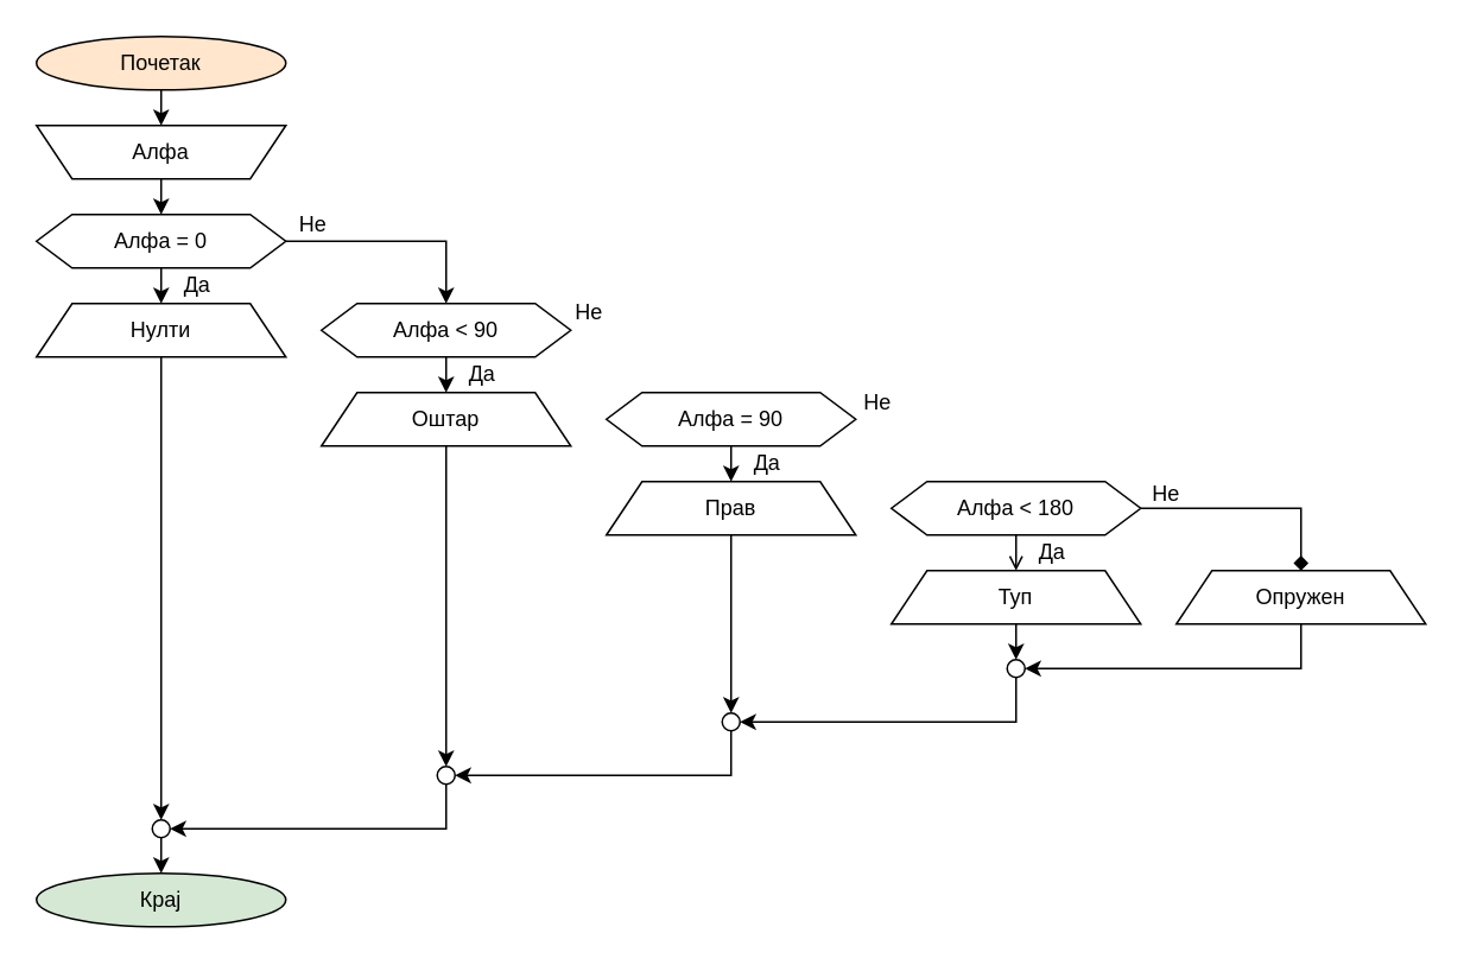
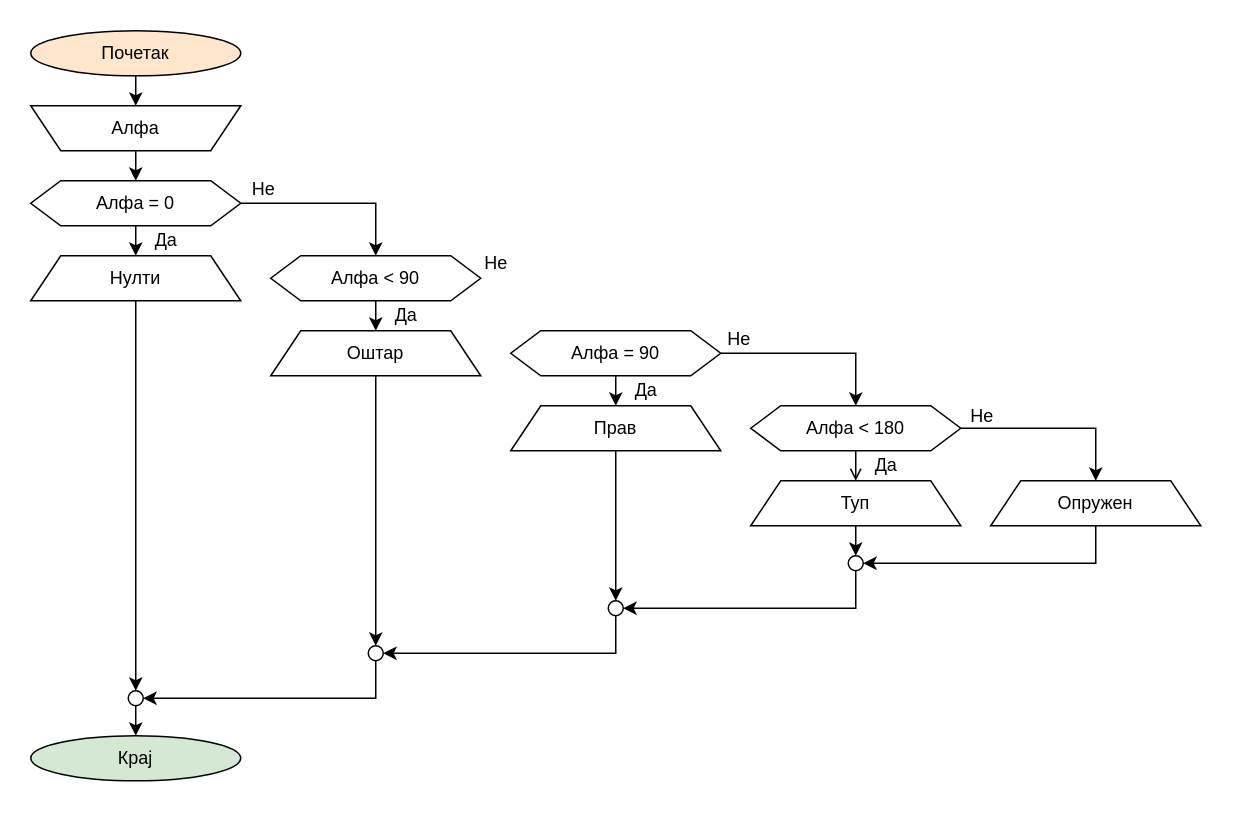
  <mxCell id="0" />
  <mxCell id="1" parent="0" />
  <mxCell id="2" style="edgeStyle=orthogonalEdgeStyle;rounded=0;orthogonalLoop=1;jettySize=auto;html=1;exitX=0.5;exitY=1;exitDx=0;exitDy=0;entryX=0.5;entryY=1;entryDx=0;entryDy=0;" edge="1" parent="1" source="3" target="5"><mxGeometry relative="1" as="geometry" /></mxCell>
  <mxCell id="3" value="Почетак" style="ellipse;whiteSpace=wrap;html=1;fillColor=#ffe6cc;" vertex="1" parent="1"><mxGeometry x="20" y="20" width="140" height="30" as="geometry" /></mxCell>
  <mxCell id="4" style="edgeStyle=orthogonalEdgeStyle;rounded=0;orthogonalLoop=1;jettySize=auto;html=1;exitX=0.5;exitY=0;exitDx=0;exitDy=0;entryX=0.5;entryY=0;entryDx=0;entryDy=0;" edge="1" parent="1" source="5" target="8"><mxGeometry relative="1" as="geometry" /></mxCell>
  <mxCell id="5" value="Алфа" style="shape=trapezoid;perimeter=trapezoidPerimeter;whiteSpace=wrap;html=1;fixedSize=1;direction=west;" vertex="1" parent="1"><mxGeometry x="20" y="70" width="140" height="30" as="geometry" /></mxCell>
  <mxCell id="6" style="edgeStyle=orthogonalEdgeStyle;rounded=0;orthogonalLoop=1;jettySize=auto;html=1;exitX=0.5;exitY=1;exitDx=0;exitDy=0;entryX=0.5;entryY=0;entryDx=0;entryDy=0;" edge="1" parent="1" source="8" target="19"><mxGeometry relative="1" as="geometry" /></mxCell>
  <mxCell id="7" style="edgeStyle=orthogonalEdgeStyle;rounded=0;orthogonalLoop=1;jettySize=auto;html=1;exitX=1;exitY=0.5;exitDx=0;exitDy=0;entryX=0.5;entryY=0;entryDx=0;entryDy=0;" edge="1" parent="1" source="8" target="10"><mxGeometry relative="1" as="geometry" /></mxCell>
  <mxCell id="8" value="Алфа = 0" style="shape=hexagon;perimeter=hexagonPerimeter2;whiteSpace=wrap;html=1;fixedSize=1;" vertex="1" parent="1"><mxGeometry x="20" y="120" width="140" height="30" as="geometry" /></mxCell>
  <mxCell id="9" style="edgeStyle=orthogonalEdgeStyle;rounded=0;orthogonalLoop=1;jettySize=auto;html=1;exitX=0.5;exitY=1;exitDx=0;exitDy=0;entryX=0.5;entryY=0;entryDx=0;entryDy=0;" edge="1" parent="1" source="10" target="15"><mxGeometry relative="1" as="geometry" /></mxCell>
  <mxCell id="10" value="Алфа &amp;lt; 90" style="shape=hexagon;perimeter=hexagonPerimeter2;whiteSpace=wrap;html=1;fixedSize=1;" vertex="1" parent="1"><mxGeometry x="180" y="170" width="140" height="30" as="geometry" /></mxCell>
+ <mxCell id="11" style="edgeStyle=orthogonalEdgeStyle;rounded=0;orthogonalLoop=1;jettySize=auto;html=1;exitX=1;exitY=0.5;exitDx=0;exitDy=0;entryX=0.5;entryY=0;entryDx=0;entryDy=0;" edge="1" parent="1" source="13" target="29"><mxGeometry relative="1" as="geometry" /></mxCell>
  <mxCell id="12" style="edgeStyle=orthogonalEdgeStyle;rounded=0;orthogonalLoop=1;jettySize=auto;html=1;exitX=0.5;exitY=1;exitDx=0;exitDy=0;entryX=0.5;entryY=0;entryDx=0;entryDy=0;" edge="1" parent="1" source="13" target="17"><mxGeometry relative="1" as="geometry" /></mxCell>
  <mxCell id="13" value="Алфа = 90" style="shape=hexagon;perimeter=hexagonPerimeter2;whiteSpace=wrap;html=1;fixedSize=1;" vertex="1" parent="1"><mxGeometry x="340" y="220" width="140" height="30" as="geometry" /></mxCell>
  <mxCell id="14" style="edgeStyle=orthogonalEdgeStyle;rounded=0;orthogonalLoop=1;jettySize=auto;html=1;exitX=0.5;exitY=1;exitDx=0;exitDy=0;entryX=0.5;entryY=0;entryDx=0;entryDy=0;" edge="1" parent="1" source="15" target="22"><mxGeometry relative="1" as="geometry" /></mxCell>
  <mxCell id="15" value="Оштар" style="shape=trapezoid;perimeter=trapezoidPerimeter;whiteSpace=wrap;html=1;fixedSize=1;direction=east;" vertex="1" parent="1"><mxGeometry x="180" y="220" width="140" height="30" as="geometry" /></mxCell>
  <mxCell id="16" style="edgeStyle=orthogonalEdgeStyle;rounded=0;orthogonalLoop=1;jettySize=auto;html=1;exitX=0.5;exitY=1;exitDx=0;exitDy=0;entryX=0.5;entryY=0;entryDx=0;entryDy=0;" edge="1" parent="1" source="17" target="26"><mxGeometry relative="1" as="geometry" /></mxCell>
  <mxCell id="17" value="Прав" style="shape=trapezoid;perimeter=trapezoidPerimeter;whiteSpace=wrap;html=1;fixedSize=1;direction=east;" vertex="1" parent="1"><mxGeometry x="340" y="270" width="140" height="30" as="geometry" /></mxCell>
  <mxCell id="18" style="edgeStyle=orthogonalEdgeStyle;rounded=0;orthogonalLoop=1;jettySize=auto;html=1;exitX=0.5;exitY=1;exitDx=0;exitDy=0;entryX=0.5;entryY=0;entryDx=0;entryDy=0;" edge="1" parent="1" source="19" target="35"><mxGeometry relative="1" as="geometry" /></mxCell>
  <mxCell id="19" value="Нулти" style="shape=trapezoid;perimeter=trapezoidPerimeter;whiteSpace=wrap;html=1;fixedSize=1;direction=east;" vertex="1" parent="1"><mxGeometry x="20" y="170" width="140" height="30" as="geometry" /></mxCell>
  <mxCell id="20" value="Крај" style="ellipse;whiteSpace=wrap;html=1;fillColor=#d5e8d4;" vertex="1" parent="1"><mxGeometry x="20" y="490" width="140" height="30" as="geometry" /></mxCell>
  <mxCell id="21" style="edgeStyle=orthogonalEdgeStyle;rounded=0;orthogonalLoop=1;jettySize=auto;html=1;exitX=0.5;exitY=1;exitDx=0;exitDy=0;entryX=1;entryY=0.5;entryDx=0;entryDy=0;" edge="1" parent="1" source="22" target="35"><mxGeometry relative="1" as="geometry" /></mxCell>
  <mxCell id="22" value="" style="ellipse;whiteSpace=wrap;html=1;aspect=fixed;" vertex="1" parent="1"><mxGeometry x="245" y="430" width="10" height="10" as="geometry" /></mxCell>
  <mxCell id="23" style="edgeStyle=orthogonalEdgeStyle;rounded=0;orthogonalLoop=1;jettySize=auto;html=1;exitX=0.5;exitY=1;exitDx=0;exitDy=0;entryX=1;entryY=0.5;entryDx=0;entryDy=0;" edge="1" parent="1" source="24" target="26"><mxGeometry relative="1" as="geometry" /></mxCell>
  <mxCell id="24" value="" style="ellipse;whiteSpace=wrap;html=1;aspect=fixed;" vertex="1" parent="1"><mxGeometry x="565" y="370" width="10" height="10" as="geometry" /></mxCell>
  <mxCell id="25" style="edgeStyle=orthogonalEdgeStyle;rounded=0;orthogonalLoop=1;jettySize=auto;html=1;exitX=0.5;exitY=1;exitDx=0;exitDy=0;entryX=1;entryY=0.5;entryDx=0;entryDy=0;" edge="1" parent="1" source="26" target="22"><mxGeometry relative="1" as="geometry" /></mxCell>
  <mxCell id="26" value="" style="ellipse;whiteSpace=wrap;html=1;aspect=fixed;" vertex="1" parent="1"><mxGeometry x="405" y="400" width="10" height="10" as="geometry" /></mxCell>
- <mxCell id="27" style="edgeStyle=orthogonalEdgeStyle;rounded=0;orthogonalLoop=1;jettySize=auto;html=1;exitX=1;exitY=0.5;exitDx=0;exitDy=0;entryX=0.5;entryY=0;entryDx=0;entryDy=0;endArrow=diamond;" edge="1" parent="1" source="29" target="33"><mxGeometry relative="1" as="geometry" /></mxCell>
+ <mxCell id="27" style="edgeStyle=orthogonalEdgeStyle;rounded=0;orthogonalLoop=1;jettySize=auto;html=1;exitX=1;exitY=0.5;exitDx=0;exitDy=0;entryX=0.5;entryY=0;entryDx=0;entryDy=0;" edge="1" parent="1" source="29" target="33"><mxGeometry relative="1" as="geometry" /></mxCell>
  <mxCell id="28" style="edgeStyle=orthogonalEdgeStyle;rounded=0;orthogonalLoop=1;jettySize=auto;html=1;exitX=0.5;exitY=1;exitDx=0;exitDy=0;entryX=0.5;entryY=0;entryDx=0;entryDy=0;endArrow=open;" edge="1" parent="1" source="29" target="31"><mxGeometry relative="1" as="geometry" /></mxCell>
  <mxCell id="29" value="Алфа &amp;lt; 180" style="shape=hexagon;perimeter=hexagonPerimeter2;whiteSpace=wrap;html=1;fixedSize=1;" vertex="1" parent="1"><mxGeometry x="500" y="270" width="140" height="30" as="geometry" /></mxCell>
  <mxCell id="30" style="edgeStyle=orthogonalEdgeStyle;rounded=0;orthogonalLoop=1;jettySize=auto;html=1;exitX=0.5;exitY=1;exitDx=0;exitDy=0;entryX=0.5;entryY=0;entryDx=0;entryDy=0;" edge="1" parent="1" source="31" target="24"><mxGeometry relative="1" as="geometry" /></mxCell>
  <mxCell id="31" value="Туп" style="shape=trapezoid;perimeter=trapezoidPerimeter;whiteSpace=wrap;html=1;fixedSize=1;direction=east;" vertex="1" parent="1"><mxGeometry x="500" y="320" width="140" height="30" as="geometry" /></mxCell>
  <mxCell id="32" style="edgeStyle=orthogonalEdgeStyle;rounded=0;orthogonalLoop=1;jettySize=auto;html=1;exitX=0.5;exitY=1;exitDx=0;exitDy=0;entryX=1;entryY=0.5;entryDx=0;entryDy=0;" edge="1" parent="1" source="33" target="24"><mxGeometry relative="1" as="geometry" /></mxCell>
  <mxCell id="33" value="Опружен" style="shape=trapezoid;perimeter=trapezoidPerimeter;whiteSpace=wrap;html=1;fixedSize=1;direction=east;" vertex="1" parent="1"><mxGeometry x="660" y="320" width="140" height="30" as="geometry" /></mxCell>
  <mxCell id="34" style="edgeStyle=orthogonalEdgeStyle;rounded=0;orthogonalLoop=1;jettySize=auto;html=1;exitX=0.5;exitY=1;exitDx=0;exitDy=0;entryX=0.5;entryY=0;entryDx=0;entryDy=0;" edge="1" parent="1" source="35" target="20"><mxGeometry relative="1" as="geometry" /></mxCell>
  <mxCell id="35" value="" style="ellipse;whiteSpace=wrap;html=1;aspect=fixed;" vertex="1" parent="1"><mxGeometry x="85" y="460" width="10" height="10" as="geometry" /></mxCell>
  <mxCell id="36" value="Да" style="text;html=1;align=center;verticalAlign=middle;resizable=0;points=[];autosize=1;" vertex="1" parent="1"><mxGeometry x="95" y="150" width="30" height="20" as="geometry" /></mxCell>
  <mxCell id="37" value="Не" style="text;html=1;align=center;verticalAlign=middle;resizable=0;points=[];autosize=1;" vertex="1" parent="1"><mxGeometry x="160" y="116" width="30" height="20" as="geometry" /></mxCell>
  <mxCell id="38" value="Да" style="text;html=1;align=center;verticalAlign=middle;resizable=0;points=[];autosize=1;" vertex="1" parent="1"><mxGeometry x="255" y="200" width="30" height="20" as="geometry" /></mxCell>
  <mxCell id="39" value="Не" style="text;html=1;align=center;verticalAlign=middle;resizable=0;points=[];autosize=1;" vertex="1" parent="1"><mxGeometry x="315" y="165" width="30" height="20" as="geometry" /></mxCell>
  <mxCell id="40" value="Да" style="text;html=1;align=center;verticalAlign=middle;resizable=0;points=[];autosize=1;" vertex="1" parent="1"><mxGeometry x="415" y="250" width="30" height="20" as="geometry" /></mxCell>
  <mxCell id="41" value="Не" style="text;html=1;align=center;verticalAlign=middle;resizable=0;points=[];autosize=1;" vertex="1" parent="1"><mxGeometry x="477" y="216" width="30" height="20" as="geometry" /></mxCell>
  <mxCell id="42" value="Да" style="text;html=1;align=center;verticalAlign=middle;resizable=0;points=[];autosize=1;" vertex="1" parent="1"><mxGeometry x="575" y="300" width="30" height="20" as="geometry" /></mxCell>
  <mxCell id="43" value="Не" style="text;html=1;align=center;verticalAlign=middle;resizable=0;points=[];autosize=1;" vertex="1" parent="1"><mxGeometry x="639" y="267" width="30" height="20" as="geometry" /></mxCell>
